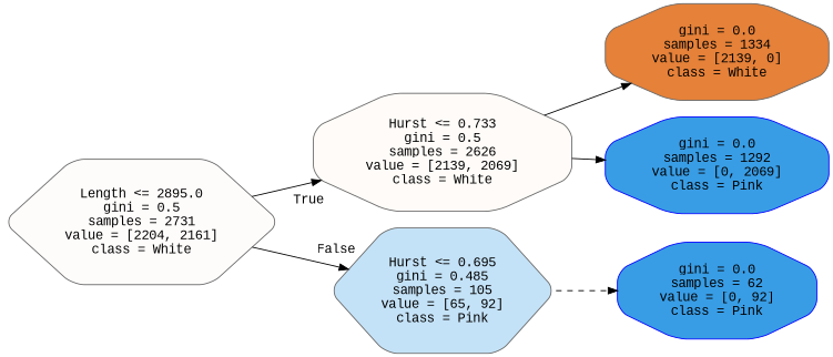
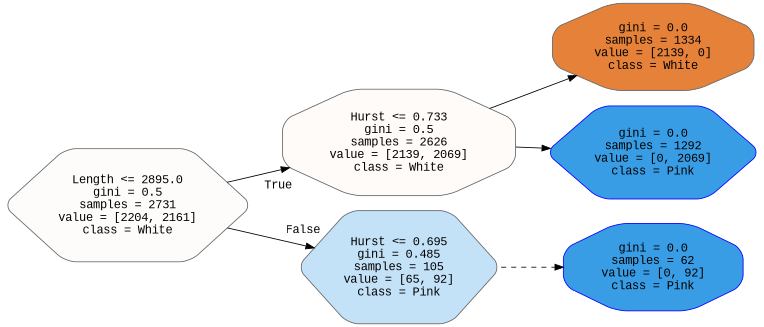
  digraph {
    fontname="Liberation Mono"
    rankdir=LR
    node [color=gray40 fillcolor="#399de5ff" fontname="Liberation Mono" shape=hexagon style="filled, rounded"]
    edge [fontname="Liberation Mono" style=solid]
    n1 [fillcolor="#e5813905" label="Length <= 2895.0\ngini = 0.5\nsamples = 2731\nvalue = [2204, 2161]\nclass = White"]
    n2 [fillcolor="#e5813908" label="Hurst <= 0.733\ngini = 0.5\nsamples = 2626\nvalue = [2139, 2069]\nclass = White" shape=octagon]
    n3 [fillcolor="#399de54b" label="Hurst <= 0.695\ngini = 0.485\nsamples = 105\nvalue = [65, 92]\nclass = Pink"]
    n4 [fillcolor="#e58139ff" label="gini = 0.0\nsamples = 1334\nvalue = [2139, 0]\nclass = White" shape=octagon]
-   n5 [color=blue label="gini = 0.0\nsamples = 1292\nvalue = [0, 2069]\nclass = Pink" shape=octagon]
+   n5 [color=blue label="gini = 0.0\nsamples = 1292\nvalue = [0, 2069]\nclass = Pink"]
    n6 [color=blue label="gini = 0.0\nsamples = 62\nvalue = [0, 92]\nclass = Pink" shape=octagon]
    n1 -> n2 [headlabel=True labelangle=45 labeldistance=2.5]
    n1 -> n3 [headlabel=False labelangle=-45 labeldistance=2.5]
    n2 -> n4
    n2 -> n5
    n3 -> n6 [style=dashed]
  }
